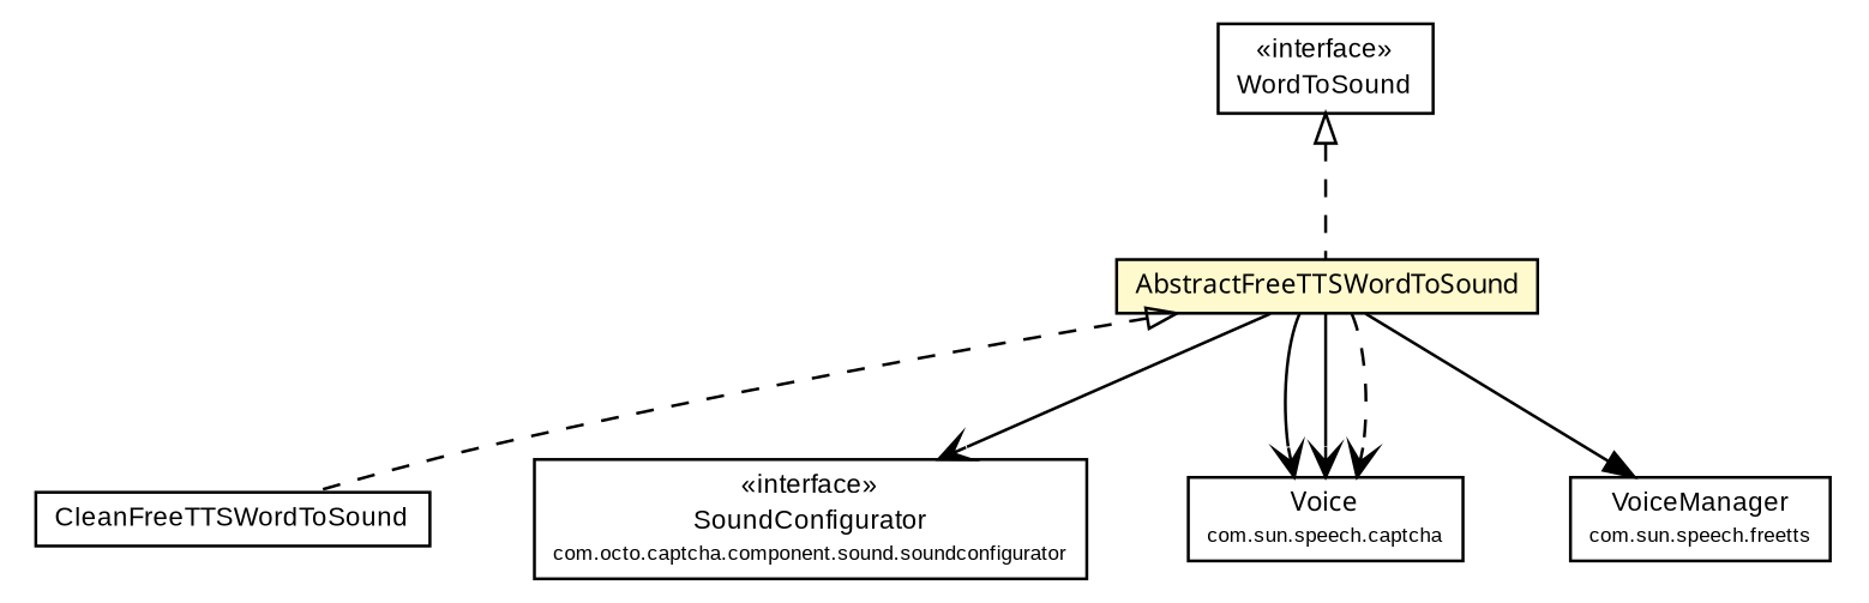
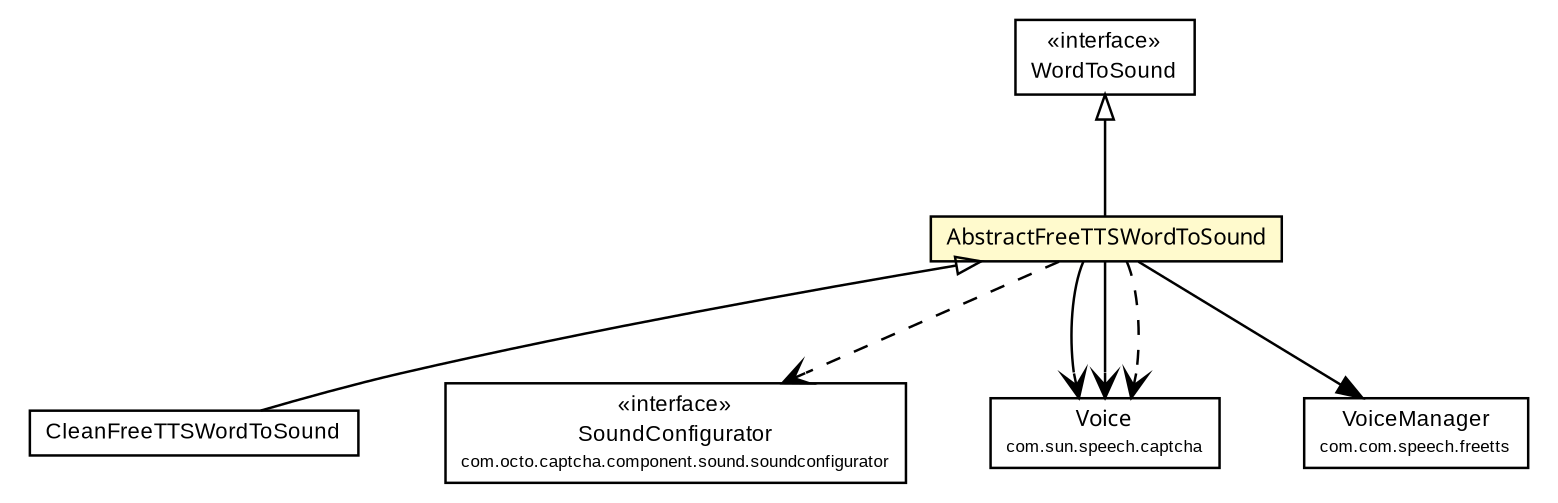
  digraph {
    node [fontcolor=black fontname=arial fontsize=9.0 shape=plaintext]
    edge [fontname=arial fontsize=10.0 headport=p labelfontname=arial labelfontsize=10 tailport=p arrowhead=open color=black fontcolor=black]
    n1 [label=<<table border="0" cellborder="1" cellspacing="0" cellpadding="2" port="p" href="./CleanFreeTTSWordToSound.html"> 		<tr><td><table border="0" cellspacing="0" cellpadding="1"> 			<tr><td> CleanFreeTTSWordToSound </td></tr> 		</table></td></tr> 		</table>>]
    n2 [label=<<table border="0" cellborder="1" cellspacing="0" cellpadding="2" port="p" bgcolor="lemonChiffon" href="./AbstractFreeTTSWordToSound.html"> 		<tr><td><table border="0" cellspacing="0" cellpadding="1"> 			<tr><td><font face="ariali"> AbstractFreeTTSWordToSound </font></td></tr> 		</table></td></tr> 		</table>>]
    n3 [label=<<table border="0" cellborder="1" cellspacing="0" cellpadding="2" port="p" href="http://java.sun.com/j2se/1.4.2/docs/api/com/octo/captcha/component/sound/soundconfigurator/SoundConfigurator.html"> 		<tr><td><table border="0" cellspacing="0" cellpadding="1"> 			<tr><td> &laquo;interface&raquo; </td></tr> 			<tr><td> SoundConfigurator </td></tr> 			<tr><td><font point-size="7.0"> com.octo.captcha.component.sound.soundconfigurator </font></td></tr> 		</table></td></tr> 		</table>>]
    n4 [label=<<table border="0" cellborder="1" cellspacing="0" cellpadding="2" port="p" href="http://java.sun.com/j2se/1.4.2/docs/api/com/sun/speech/freetts/Voice.html"> 		<tr><td><table border="0" cellspacing="0" cellpadding="1"> 			<tr><td><font face="ariali"> Voice </font></td></tr> 			<tr><td><font point-size="7.0"> com.sun.speech.captcha </font></td></tr> 		</table></td></tr> 		</table>>]
-   n5 [label=<<table border="0" cellborder="1" cellspacing="0" cellpadding="2" port="p" href="http://java.sun.com/j2se/1.4.2/docs/api/com/sun/speech/freetts/VoiceManager.html"> 		<tr><td><table border="0" cellspacing="0" cellpadding="1"> 			<tr><td> VoiceManager </td></tr> 			<tr><td><font point-size="7.0"> com.sun.speech.freetts </font></td></tr> 		</table></td></tr> 		</table>>]
+   n5 [label=<<table border="0" cellborder="1" cellspacing="0" cellpadding="2" port="p" href="http://java.sun.com/j2se/1.4.2/docs/api/com/sun/speech/freetts/VoiceManager.html"> 		<tr><td><table border="0" cellspacing="0" cellpadding="1"> 			<tr><td> VoiceManager </td></tr> 			<tr><td><font point-size="7.0"> com.com.speech.freetts </font></td></tr> 		</table></td></tr> 		</table>>]
    n6 [label=<<table border="0" cellborder="1" cellspacing="0" cellpadding="2" port="p" href="http://java.sun.com/j2se/1.4.2/docs/api/com/octo/captcha/component/sound/wordtosound/WordToSound.html"> 		<tr><td><table border="0" cellspacing="0" cellpadding="1"> 			<tr><td> &laquo;interface&raquo; </td></tr> 			<tr><td> WordToSound </td></tr> 		</table></td></tr> 		</table>>]
-   n2 -> n1 [arrowtail=empty dir=back fontsize=10 style=dashed arrowhead="" color="" fontcolor=""]
-   n2 -> n3
+   n2 -> n1 [arrowtail=empty dir=back fontsize=10 arrowhead="" color="" fontcolor=""]
+   n2 -> n3 [style=dashed]
    n2 -> n4
    n2 -> n4
    n2 -> n4 [style=dashed]
    n2 -> n5 [arrowhead=normal]
-   n6 -> n2 [arrowtail=empty dir=back fontsize=10 style=dashed arrowhead="" color="" fontcolor=""]
+   n6 -> n2 [arrowtail=empty dir=back fontsize=10 style=solid arrowhead="" color="" fontcolor=""]
  }
